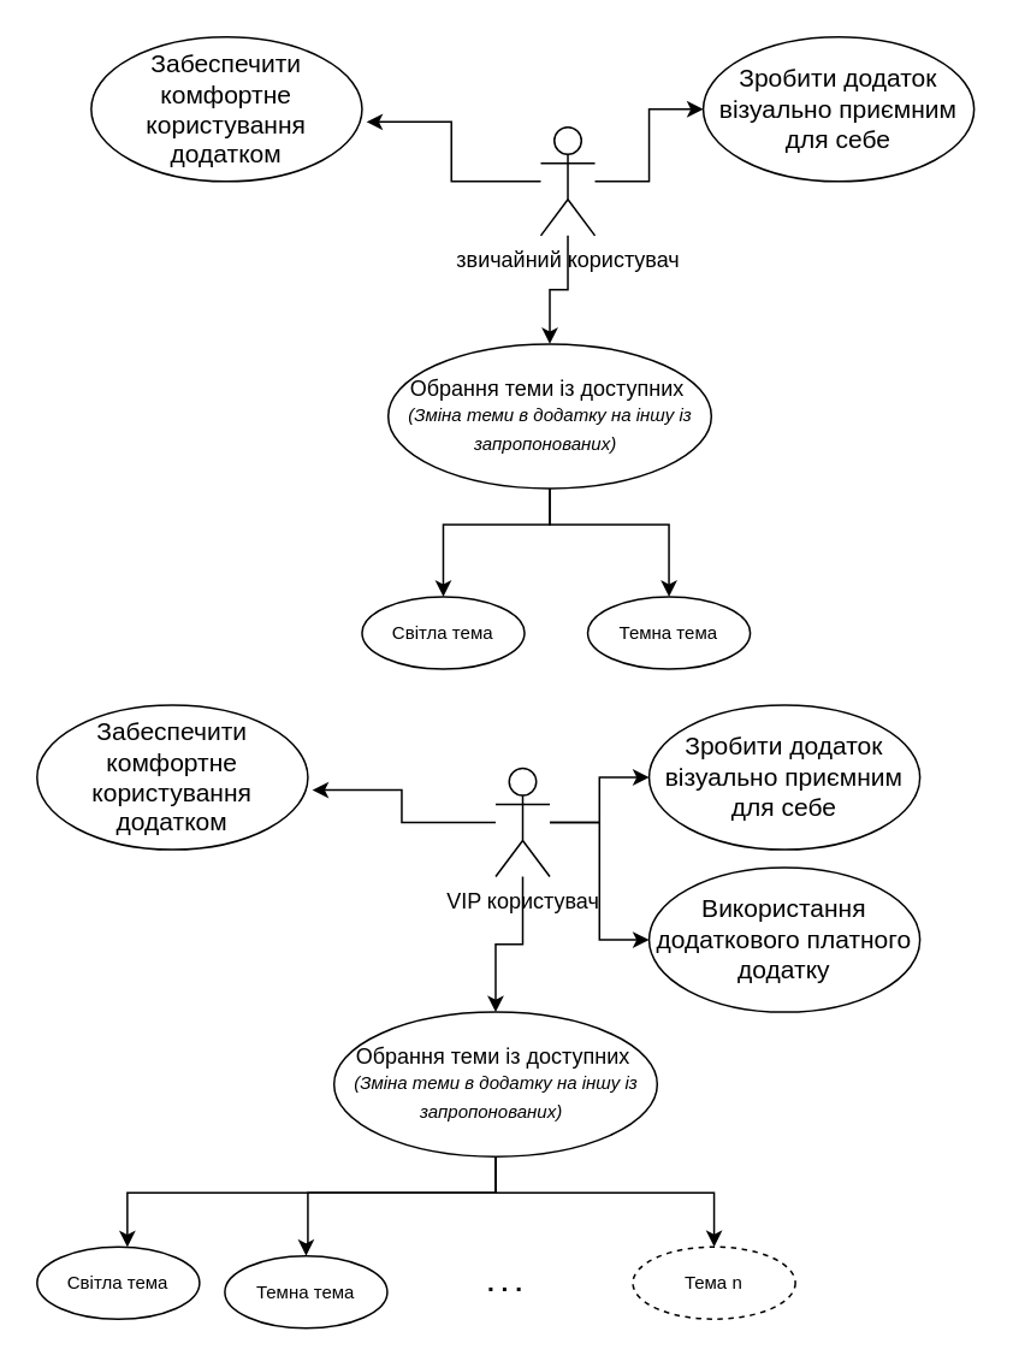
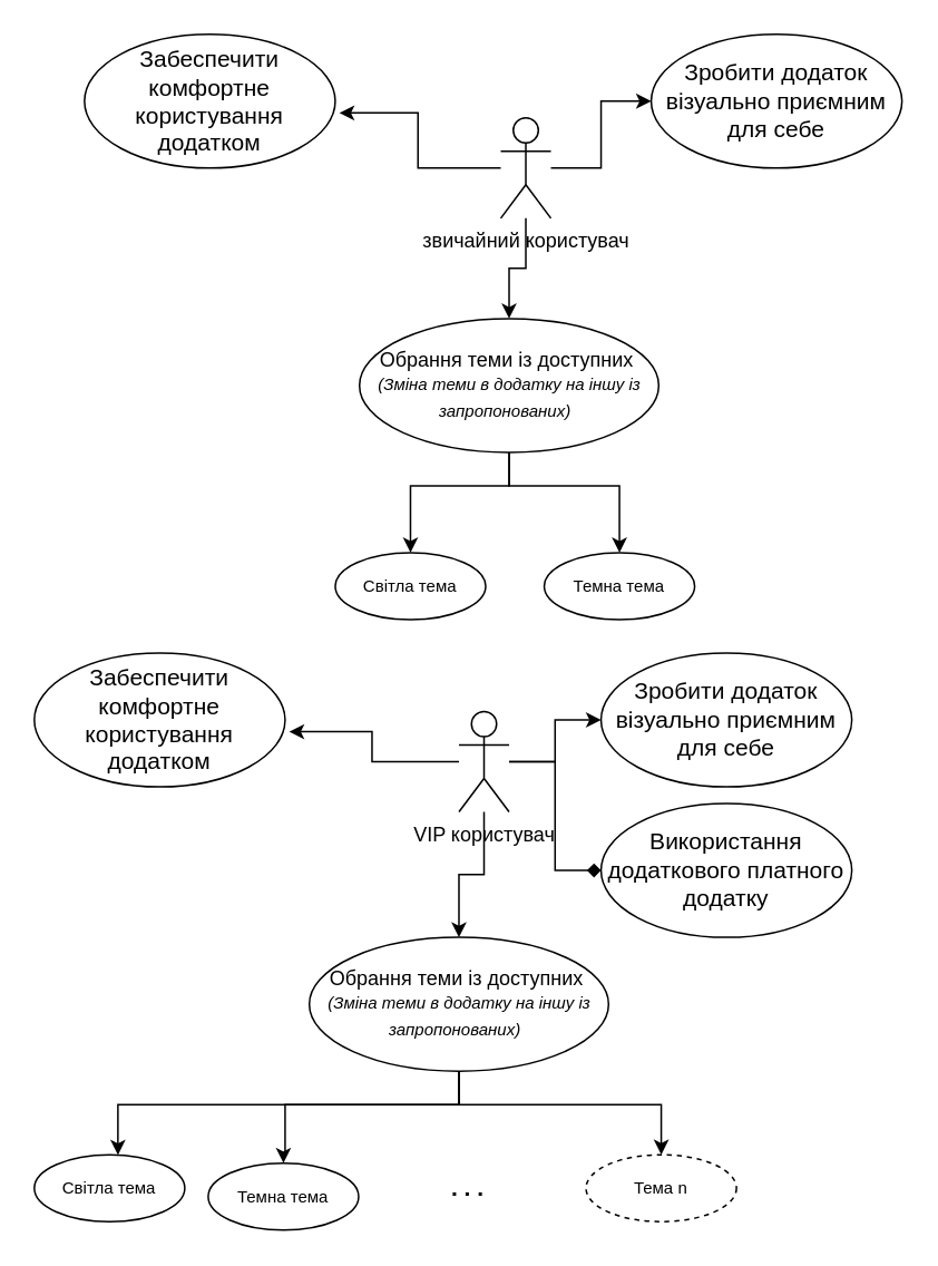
  <mxCell id="0" />
  <mxCell id="1" parent="0" />
  <mxCell id="2" style="edgeStyle=orthogonalEdgeStyle;rounded=0;orthogonalLoop=1;jettySize=auto;html=1;entryX=0.5;entryY=0;entryDx=0;entryDy=0;fontSize=10;" edge="1" parent="1" source="5" target="8"><mxGeometry relative="1" as="geometry" /></mxCell>
  <mxCell id="3" style="edgeStyle=orthogonalEdgeStyle;rounded=0;orthogonalLoop=1;jettySize=auto;html=1;entryX=1.016;entryY=0.588;entryDx=0;entryDy=0;entryPerimeter=0;fontSize=14;" edge="1" parent="1" source="5" target="11"><mxGeometry relative="1" as="geometry" /></mxCell>
  <mxCell id="4" style="edgeStyle=orthogonalEdgeStyle;rounded=0;orthogonalLoop=1;jettySize=auto;html=1;entryX=0;entryY=0.5;entryDx=0;entryDy=0;fontSize=14;" edge="1" parent="1" source="5" target="12"><mxGeometry relative="1" as="geometry" /></mxCell>
  <mxCell id="5" value="звичайний користувач" style="shape=umlActor;verticalLabelPosition=bottom;verticalAlign=top;html=1;outlineConnect=0;" vertex="1" parent="1"><mxGeometry x="299" y="70" width="30" height="60" as="geometry" /></mxCell>
  <mxCell id="6" style="edgeStyle=orthogonalEdgeStyle;rounded=0;orthogonalLoop=1;jettySize=auto;html=1;exitX=0.5;exitY=1;exitDx=0;exitDy=0;fontSize=10;entryX=0.5;entryY=0;entryDx=0;entryDy=0;" edge="1" parent="1" source="8" target="10"><mxGeometry relative="1" as="geometry"><Array as="points"><mxPoint x="304" y="290" /><mxPoint x="370" y="290" /><mxPoint x="370" y="320" /></Array></mxGeometry></mxCell>
  <mxCell id="7" style="edgeStyle=orthogonalEdgeStyle;rounded=0;orthogonalLoop=1;jettySize=auto;html=1;exitX=0.5;exitY=1;exitDx=0;exitDy=0;entryX=0.5;entryY=0;entryDx=0;entryDy=0;fontSize=14;" edge="1" parent="1" source="8" target="9"><mxGeometry relative="1" as="geometry"><Array as="points"><mxPoint x="304" y="290" /><mxPoint x="245" y="290" /></Array></mxGeometry></mxCell>
  <mxCell id="8" value="Обрання теми із доступних&amp;nbsp;&lt;br&gt;&lt;span style=&quot;line-height: 107%; font-family: Calibri, sans-serif;&quot; lang=&quot;UK&quot;&gt;&lt;i style=&quot;&quot;&gt;&lt;font style=&quot;font-size: 10px;&quot;&gt;(Зміна теми в додатку на іншу із запропонованих)&lt;/font&gt;&lt;/i&gt;&lt;span style=&quot;font-size: 14pt;&quot;&gt;&amp;nbsp;&lt;/span&gt;&lt;/span&gt;" style="ellipse;whiteSpace=wrap;html=1;" vertex="1" parent="1"><mxGeometry x="214.5" y="190" width="179" height="80" as="geometry" /></mxCell>
  <mxCell id="9" value="Світла тема" style="ellipse;whiteSpace=wrap;html=1;fontSize=10;" vertex="1" parent="1"><mxGeometry x="200" y="330" width="90" height="40" as="geometry" /></mxCell>
  <mxCell id="10" value="Темна тема" style="ellipse;whiteSpace=wrap;html=1;fontSize=10;" vertex="1" parent="1"><mxGeometry x="325" y="330" width="90" height="40" as="geometry" /></mxCell>
  <mxCell id="11" value="Забеспечити комфортне користування додатком" style="ellipse;whiteSpace=wrap;html=1;fontSize=14;" vertex="1" parent="1"><mxGeometry x="50" y="20" width="150" height="80" as="geometry" /></mxCell>
  <mxCell id="12" value="Зробити додаток візуально приємним для себе" style="ellipse;whiteSpace=wrap;html=1;fontSize=14;" vertex="1" parent="1"><mxGeometry x="389" y="20" width="150" height="80" as="geometry" /></mxCell>
  <mxCell id="13" style="edgeStyle=orthogonalEdgeStyle;rounded=0;orthogonalLoop=1;jettySize=auto;html=1;entryX=0.5;entryY=0;entryDx=0;entryDy=0;fontSize=10;" edge="1" parent="1" source="17" target="21"><mxGeometry relative="1" as="geometry" /></mxCell>
  <mxCell id="14" style="edgeStyle=orthogonalEdgeStyle;rounded=0;orthogonalLoop=1;jettySize=auto;html=1;entryX=1.016;entryY=0.588;entryDx=0;entryDy=0;entryPerimeter=0;fontSize=14;" edge="1" parent="1" source="17" target="26"><mxGeometry relative="1" as="geometry" /></mxCell>
  <mxCell id="15" style="edgeStyle=orthogonalEdgeStyle;rounded=0;orthogonalLoop=1;jettySize=auto;html=1;entryX=0;entryY=0.5;entryDx=0;entryDy=0;fontSize=14;" edge="1" parent="1" source="17" target="27"><mxGeometry relative="1" as="geometry" /></mxCell>
- <mxCell id="16" style="edgeStyle=orthogonalEdgeStyle;rounded=0;orthogonalLoop=1;jettySize=auto;html=1;fontSize=14;" edge="1" parent="1" source="17" target="28"><mxGeometry relative="1" as="geometry" /></mxCell>
+ <mxCell id="16" style="edgeStyle=orthogonalEdgeStyle;rounded=0;orthogonalLoop=1;jettySize=auto;html=1;fontSize=14;endArrow=diamond;" edge="1" parent="1" source="17" target="28"><mxGeometry relative="1" as="geometry" /></mxCell>
  <mxCell id="17" value="VIP користувач" style="shape=umlActor;verticalLabelPosition=bottom;verticalAlign=top;html=1;outlineConnect=0;" vertex="1" parent="1"><mxGeometry x="274" y="425" width="30" height="60" as="geometry" /></mxCell>
  <mxCell id="18" style="edgeStyle=orthogonalEdgeStyle;rounded=0;orthogonalLoop=1;jettySize=auto;html=1;exitX=0.5;exitY=1;exitDx=0;exitDy=0;fontSize=10;" edge="1" parent="1" source="21" target="22"><mxGeometry relative="1" as="geometry"><mxPoint x="70" y="710" as="targetPoint" /><Array as="points"><mxPoint x="274" y="660" /><mxPoint x="70" y="660" /></Array></mxGeometry></mxCell>
  <mxCell id="19" style="edgeStyle=orthogonalEdgeStyle;rounded=0;orthogonalLoop=1;jettySize=auto;html=1;exitX=0.5;exitY=1;exitDx=0;exitDy=0;fontSize=10;entryX=0.5;entryY=0;entryDx=0;entryDy=0;" edge="1" parent="1" source="21" target="23"><mxGeometry relative="1" as="geometry"><Array as="points"><mxPoint x="274" y="660" /><mxPoint x="170" y="660" /><mxPoint x="170" y="690" /></Array></mxGeometry></mxCell>
  <mxCell id="20" style="edgeStyle=orthogonalEdgeStyle;rounded=0;orthogonalLoop=1;jettySize=auto;html=1;exitX=0.5;exitY=1;exitDx=0;exitDy=0;entryX=0.5;entryY=0;entryDx=0;entryDy=0;fontSize=10;" edge="1" parent="1" source="21" target="24"><mxGeometry relative="1" as="geometry"><Array as="points"><mxPoint x="274" y="660" /><mxPoint x="395" y="660" /></Array></mxGeometry></mxCell>
  <mxCell id="21" value="Обрання теми із доступних&amp;nbsp;&lt;br&gt;&lt;span style=&quot;line-height: 107%; font-family: Calibri, sans-serif;&quot; lang=&quot;UK&quot;&gt;&lt;i style=&quot;&quot;&gt;&lt;font style=&quot;font-size: 10px;&quot;&gt;(Зміна теми в додатку на іншу із запропонованих)&lt;/font&gt;&lt;/i&gt;&lt;span style=&quot;font-size: 14pt;&quot;&gt;&amp;nbsp;&lt;/span&gt;&lt;/span&gt;" style="ellipse;whiteSpace=wrap;html=1;" vertex="1" parent="1"><mxGeometry x="184.5" y="560" width="179" height="80" as="geometry" /></mxCell>
  <mxCell id="22" value="Світла тема" style="ellipse;whiteSpace=wrap;html=1;fontSize=10;" vertex="1" parent="1"><mxGeometry x="20" y="690" width="90" height="40" as="geometry" /></mxCell>
  <mxCell id="23" value="Темна тема" style="ellipse;whiteSpace=wrap;html=1;fontSize=10;" vertex="1" parent="1"><mxGeometry x="124" y="695" width="90" height="40" as="geometry" /></mxCell>
  <mxCell id="24" value="Тема n" style="ellipse;whiteSpace=wrap;html=1;fontSize=10;dashed=1;" vertex="1" parent="1"><mxGeometry x="350" y="690" width="90" height="40" as="geometry" /></mxCell>
  <mxCell id="25" value="&lt;b style=&quot;font-size: 14px;&quot;&gt;. . .&lt;/b&gt;" style="text;html=1;align=center;verticalAlign=middle;resizable=0;points=[];autosize=1;strokeColor=none;fillColor=none;fontSize=14;" vertex="1" parent="1"><mxGeometry x="259" y="695" width="40" height="30" as="geometry" /></mxCell>
  <mxCell id="26" value="Забеспечити комфортне користування додатком" style="ellipse;whiteSpace=wrap;html=1;fontSize=14;" vertex="1" parent="1"><mxGeometry x="20" y="390" width="150" height="80" as="geometry" /></mxCell>
  <mxCell id="27" value="Зробити додаток візуально приємним для себе" style="ellipse;whiteSpace=wrap;html=1;fontSize=14;" vertex="1" parent="1"><mxGeometry x="359" y="390" width="150" height="80" as="geometry" /></mxCell>
  <mxCell id="28" value="Використання додаткового платного додатку" style="ellipse;whiteSpace=wrap;html=1;fontSize=14;" vertex="1" parent="1"><mxGeometry x="359" y="480" width="150" height="80" as="geometry" /></mxCell>
